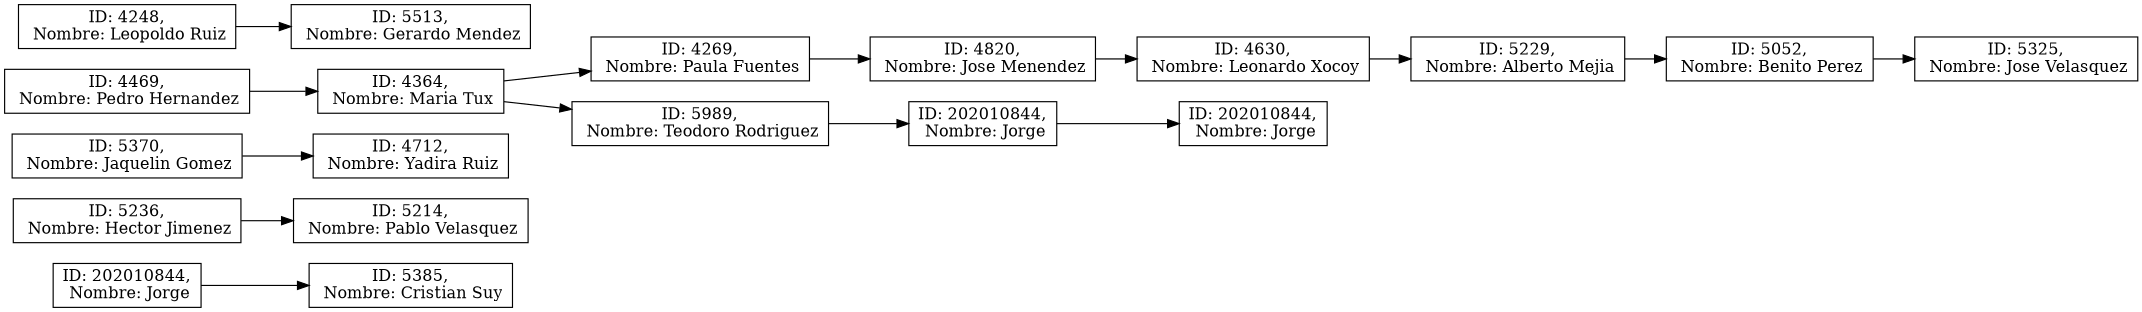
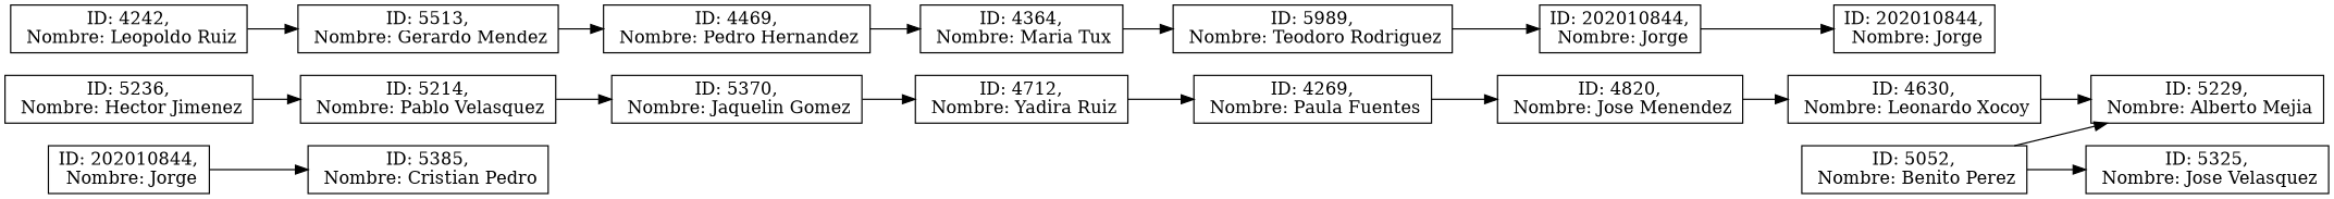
  digraph {
    rankdir=LR
    node [shape=box]
    n1 [label="ID: 202010844,\n Nombre: Jorge"]
-   n2 [label="ID: 5385,\n Nombre: Cristian Suy"]
+   n2 [label="ID: 5385,\n Nombre: Cristian Pedro"]
    n3 [label="ID: 5236,\n Nombre: Hector Jimenez"]
    n4 [label="ID: 5214,\n Nombre: Pablo Velasquez"]
    n5 [label="ID: 5370,\n Nombre: Jaquelin Gomez"]
    n6 [label="ID: 4712,\n Nombre: Yadira Ruiz"]
    n7 [label="ID: 4269,\n Nombre: Paula Fuentes"]
    n8 [label="ID: 4820,\n Nombre: Jose Menendez"]
    n9 [label="ID: 4630,\n Nombre: Leonardo Xocoy"]
    n10 [label="ID: 5229,\n Nombre: Alberto Mejia"]
    n11 [label="ID: 5052,\n Nombre: Benito Perez"]
    n12 [label="ID: 5325,\n Nombre: Jose Velasquez"]
-   n13 [label="ID: 4248,\n Nombre: Leopoldo Ruiz"]
+   n13 [label="ID: 4242,\n Nombre: Leopoldo Ruiz"]
    n14 [label="ID: 5513,\n Nombre: Gerardo Mendez"]
    n15 [label="ID: 4469,\n Nombre: Pedro Hernandez"]
    n16 [label="ID: 4364,\n Nombre: Maria Tux"]
    n17 [label="ID: 5989,\n Nombre: Teodoro Rodriguez"]
    n18 [label="ID: 202010844,\n Nombre: Jorge"]
    n19 [label="ID: 202010844,\n Nombre: Jorge"]
    n1 -> n2
    n3 -> n4
+   n4 -> n5
    n5 -> n6
-   n16 -> n7
+   n6 -> n7
    n7 -> n8
    n8 -> n9
    n9 -> n10
-   n10 -> n11
+   n11 -> n10
    n11 -> n12
    n13 -> n14
+   n14 -> n15
    n15 -> n16
    n16 -> n17
    n17 -> n18
    n18 -> n19
  }
